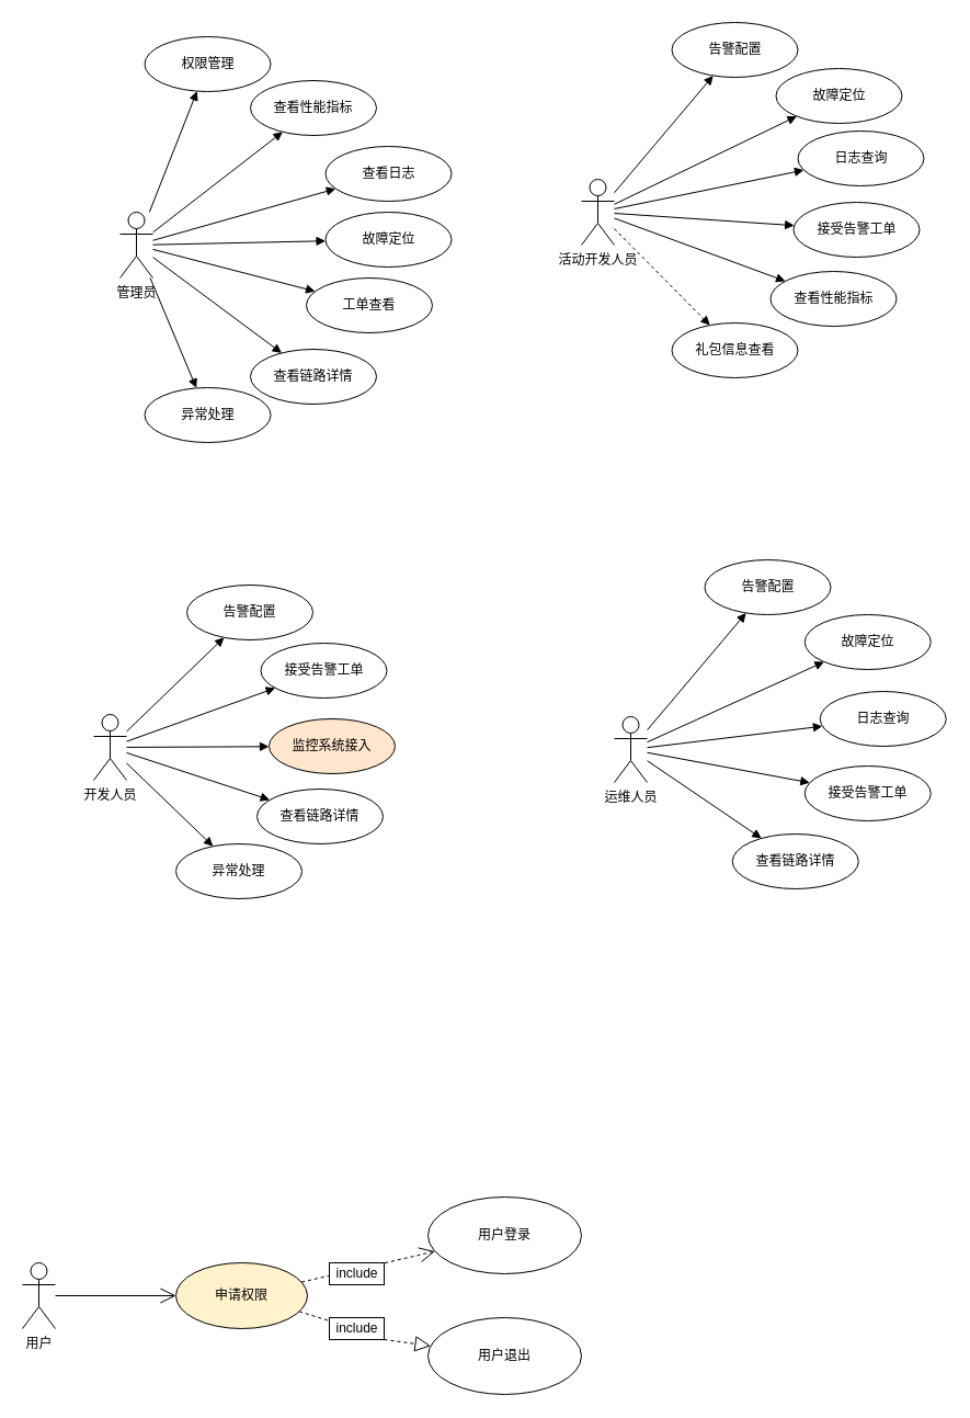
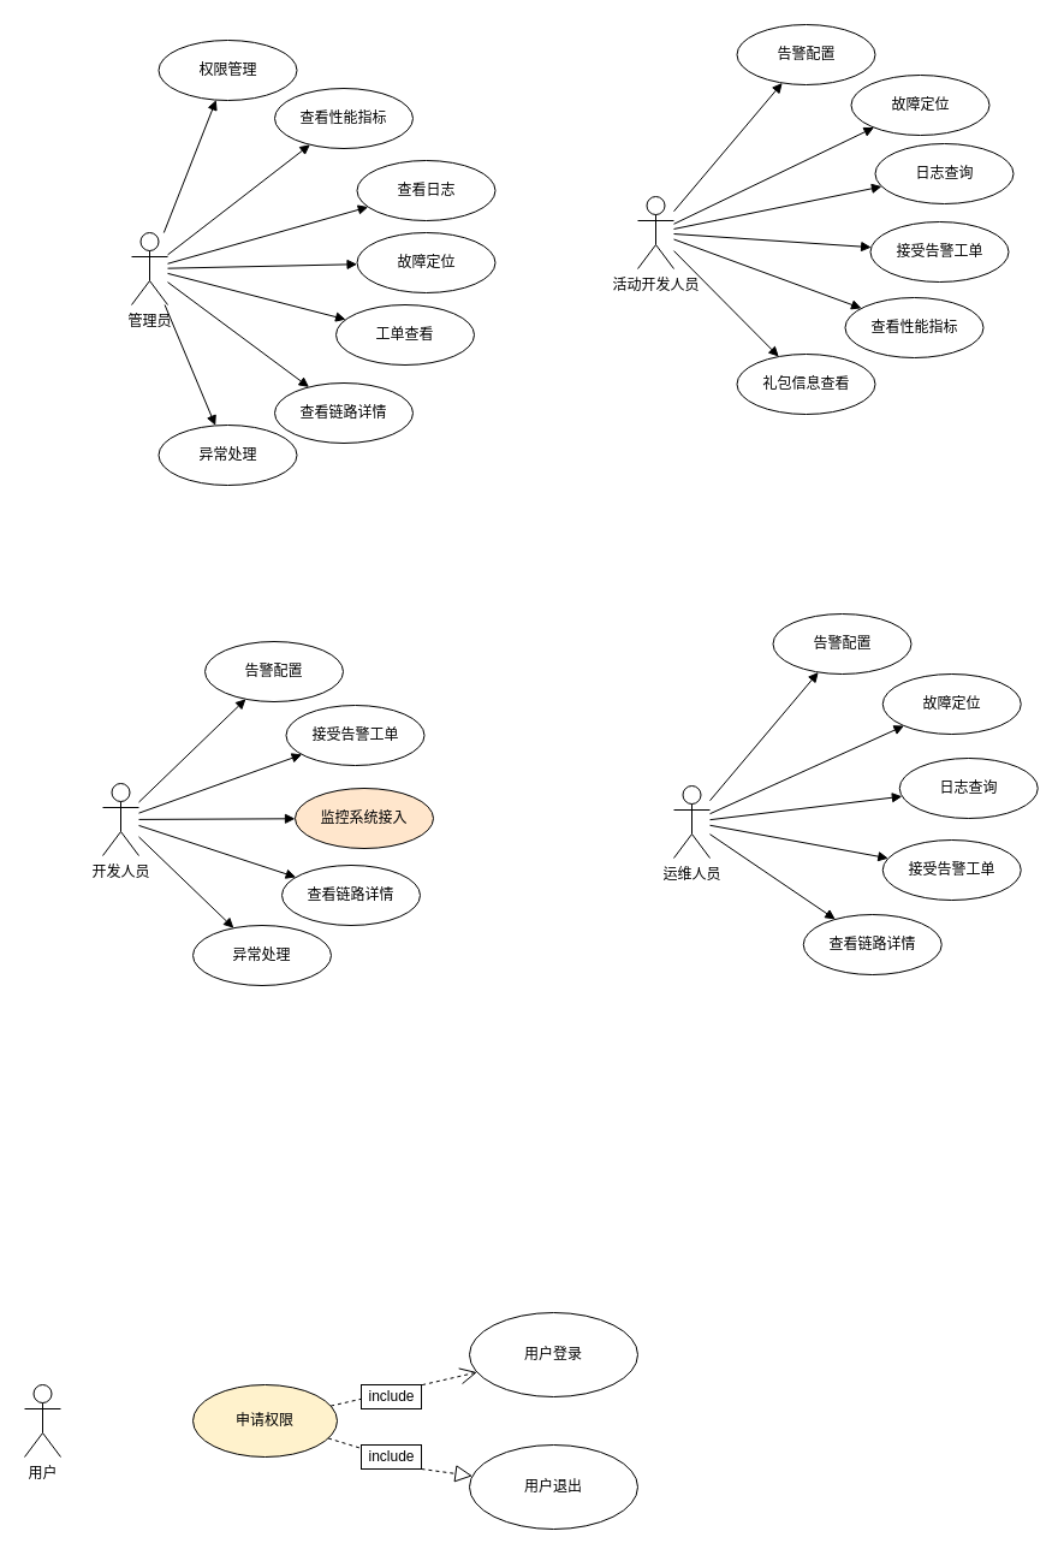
  <mxCell id="0" />
  <mxCell id="1" parent="0" />
  <mxCell id="2" value="管理员" style="shape=umlActor;verticalLabelPosition=bottom;verticalAlign=top;html=1;" parent="1" vertex="1"><mxGeometry x="109" y="193" width="30" height="60" as="geometry" /></mxCell>
  <mxCell id="3" value="&lt;div&gt;查看性能指标&lt;/div&gt;" style="ellipse;whiteSpace=wrap;html=1;" parent="1" vertex="1"><mxGeometry x="228" y="73" width="115" height="50" as="geometry" /></mxCell>
  <mxCell id="4" value="" style="html=1;verticalAlign=bottom;endArrow=block;rounded=0;" parent="1" source="2" target="3" edge="1"><mxGeometry width="80" relative="1" as="geometry"><mxPoint x="59" y="463" as="sourcePoint" /><mxPoint x="139" y="463" as="targetPoint" /></mxGeometry></mxCell>
  <mxCell id="5" value="" style="html=1;verticalAlign=bottom;endArrow=block;rounded=0;" parent="1" source="2" target="10" edge="1"><mxGeometry width="80" relative="1" as="geometry"><mxPoint x="59" y="463" as="sourcePoint" /><mxPoint x="139" y="463" as="targetPoint" /></mxGeometry></mxCell>
  <mxCell id="6" value="" style="html=1;verticalAlign=bottom;endArrow=block;rounded=0;" parent="1" source="2" target="12" edge="1"><mxGeometry width="80" relative="1" as="geometry"><mxPoint x="59" y="463" as="sourcePoint" /><mxPoint x="139" y="463" as="targetPoint" /></mxGeometry></mxCell>
  <mxCell id="7" value="" style="html=1;verticalAlign=bottom;endArrow=block;rounded=0;" parent="1" source="2" target="13" edge="1"><mxGeometry width="80" relative="1" as="geometry"><mxPoint x="59" y="463" as="sourcePoint" /><mxPoint x="139" y="463" as="targetPoint" /></mxGeometry></mxCell>
  <mxCell id="8" value="" style="html=1;verticalAlign=bottom;endArrow=block;rounded=0;" parent="1" source="2" target="11" edge="1"><mxGeometry width="80" relative="1" as="geometry"><mxPoint x="59" y="463" as="sourcePoint" /><mxPoint x="139" y="463" as="targetPoint" /></mxGeometry></mxCell>
  <mxCell id="9" style="edgeStyle=orthogonalEdgeStyle;rounded=0;orthogonalLoop=1;jettySize=auto;html=1;exitX=0.5;exitY=1;exitDx=0;exitDy=0;" parent="1" edge="1"><mxGeometry relative="1" as="geometry"><mxPoint x="621.5" y="268" as="sourcePoint" /><mxPoint x="621.5" y="268" as="targetPoint" /></mxGeometry></mxCell>
  <mxCell id="10" value="异常处理" style="ellipse;whiteSpace=wrap;html=1;" parent="1" vertex="1"><mxGeometry x="131.5" y="353" width="115" height="50" as="geometry" /></mxCell>
  <mxCell id="11" value="故障定位" style="ellipse;whiteSpace=wrap;html=1;" parent="1" vertex="1"><mxGeometry x="296.5" y="193" width="115" height="50" as="geometry" /></mxCell>
  <mxCell id="12" value="工单查看" style="ellipse;whiteSpace=wrap;html=1;" parent="1" vertex="1"><mxGeometry x="279" y="253" width="115" height="50" as="geometry" /></mxCell>
  <mxCell id="13" value="查看链路详情" style="ellipse;whiteSpace=wrap;html=1;" parent="1" vertex="1"><mxGeometry x="228" y="318" width="115" height="50" as="geometry" /></mxCell>
  <mxCell id="14" value="开发人员" style="shape=umlActor;verticalLabelPosition=bottom;verticalAlign=top;html=1;" parent="1" vertex="1"><mxGeometry x="85" y="651" width="30" height="60" as="geometry" /></mxCell>
  <mxCell id="15" value="" style="html=1;verticalAlign=bottom;endArrow=block;rounded=0;" parent="1" source="14" target="18" edge="1"><mxGeometry width="80" relative="1" as="geometry"><mxPoint x="35" y="906" as="sourcePoint" /><mxPoint x="115" y="906" as="targetPoint" /></mxGeometry></mxCell>
  <mxCell id="16" value="" style="html=1;verticalAlign=bottom;endArrow=block;rounded=0;" parent="1" source="14" target="20" edge="1"><mxGeometry width="80" relative="1" as="geometry"><mxPoint x="35" y="906" as="sourcePoint" /><mxPoint x="115" y="906" as="targetPoint" /></mxGeometry></mxCell>
  <mxCell id="17" value="" style="html=1;verticalAlign=bottom;endArrow=block;rounded=0;" parent="1" source="14" target="19" edge="1"><mxGeometry width="80" relative="1" as="geometry"><mxPoint x="35" y="906" as="sourcePoint" /><mxPoint x="115" y="906" as="targetPoint" /></mxGeometry></mxCell>
  <mxCell id="18" value="告警配置" style="ellipse;whiteSpace=wrap;html=1;" parent="1" vertex="1"><mxGeometry x="170" y="533" width="115" height="50" as="geometry" /></mxCell>
  <mxCell id="19" value="接受告警工单" style="ellipse;whiteSpace=wrap;html=1;" parent="1" vertex="1"><mxGeometry x="237.5" y="586" width="115" height="50" as="geometry" /></mxCell>
  <mxCell id="20" value="监控系统接入" style="ellipse;whiteSpace=wrap;html=1;fillColor=#ffe6cc;" parent="1" vertex="1"><mxGeometry x="245" y="655" width="115" height="50" as="geometry" /></mxCell>
  <mxCell id="21" value="活动开发人员" style="shape=umlActor;verticalLabelPosition=bottom;verticalAlign=top;html=1;" parent="1" vertex="1"><mxGeometry x="530" y="163" width="30" height="60" as="geometry" /></mxCell>
  <mxCell id="22" value="&lt;div&gt;故障定位&lt;/div&gt;" style="ellipse;whiteSpace=wrap;html=1;" parent="1" vertex="1"><mxGeometry x="707.5" y="62" width="115" height="50" as="geometry" /></mxCell>
  <mxCell id="23" value="" style="html=1;verticalAlign=bottom;endArrow=block;rounded=0;" parent="1" source="21" target="22" edge="1"><mxGeometry width="80" relative="1" as="geometry"><mxPoint x="480" y="433" as="sourcePoint" /><mxPoint x="560" y="433" as="targetPoint" /></mxGeometry></mxCell>
  <mxCell id="24" value="" style="html=1;verticalAlign=bottom;endArrow=block;rounded=0;" parent="1" source="21" target="28" edge="1"><mxGeometry width="80" relative="1" as="geometry"><mxPoint x="480" y="433" as="sourcePoint" /><mxPoint x="560" y="433" as="targetPoint" /></mxGeometry></mxCell>
  <mxCell id="25" value="" style="html=1;verticalAlign=bottom;endArrow=block;rounded=0;" parent="1" source="21" target="30" edge="1"><mxGeometry width="80" relative="1" as="geometry"><mxPoint x="480" y="433" as="sourcePoint" /><mxPoint x="560" y="433" as="targetPoint" /></mxGeometry></mxCell>
- <mxCell id="26" value="" style="html=1;verticalAlign=bottom;endArrow=block;rounded=0;dashed=1;" parent="1" source="21" target="31" edge="1"><mxGeometry width="80" relative="1" as="geometry"><mxPoint x="480" y="433" as="sourcePoint" /><mxPoint x="560" y="433" as="targetPoint" /></mxGeometry></mxCell>
+ <mxCell id="26" value="" style="html=1;verticalAlign=bottom;endArrow=block;rounded=0;" parent="1" source="21" target="31" edge="1"><mxGeometry width="80" relative="1" as="geometry"><mxPoint x="480" y="433" as="sourcePoint" /><mxPoint x="560" y="433" as="targetPoint" /></mxGeometry></mxCell>
  <mxCell id="27" value="" style="html=1;verticalAlign=bottom;endArrow=block;rounded=0;" parent="1" source="21" target="29" edge="1"><mxGeometry width="80" relative="1" as="geometry"><mxPoint x="480" y="433" as="sourcePoint" /><mxPoint x="560" y="433" as="targetPoint" /></mxGeometry></mxCell>
  <mxCell id="28" value="日志查询" style="ellipse;whiteSpace=wrap;html=1;" parent="1" vertex="1"><mxGeometry x="727.5" y="119" width="115" height="50" as="geometry" /></mxCell>
  <mxCell id="29" value="接受告警工单" style="ellipse;whiteSpace=wrap;html=1;" parent="1" vertex="1"><mxGeometry x="723.5" y="184" width="115" height="50" as="geometry" /></mxCell>
  <mxCell id="30" value="查看性能指标" style="ellipse;whiteSpace=wrap;html=1;" parent="1" vertex="1"><mxGeometry x="702.5" y="247" width="115" height="50" as="geometry" /></mxCell>
  <mxCell id="31" value="礼包信息查看" style="ellipse;whiteSpace=wrap;html=1;" parent="1" vertex="1"><mxGeometry x="612.5" y="294" width="115" height="50" as="geometry" /></mxCell>
  <mxCell id="32" value="&lt;div&gt;权限管理&lt;/div&gt;" style="ellipse;whiteSpace=wrap;html=1;" vertex="1" parent="1"><mxGeometry x="131.5" y="33" width="115" height="50" as="geometry" /></mxCell>
  <mxCell id="33" value="查看日志" style="ellipse;whiteSpace=wrap;html=1;" vertex="1" parent="1"><mxGeometry x="296.5" y="133" width="115" height="50" as="geometry" /></mxCell>
  <mxCell id="34" value="" style="html=1;verticalAlign=bottom;endArrow=block;rounded=0;" edge="1" parent="1" source="2" target="33"><mxGeometry width="80" relative="1" as="geometry"><mxPoint x="59" y="463" as="sourcePoint" /><mxPoint x="139" y="463" as="targetPoint" /></mxGeometry></mxCell>
  <mxCell id="35" value="" style="html=1;verticalAlign=bottom;endArrow=block;rounded=0;" edge="1" parent="1" source="2" target="32"><mxGeometry width="80" relative="1" as="geometry"><mxPoint x="59" y="463" as="sourcePoint" /><mxPoint x="139" y="463" as="targetPoint" /></mxGeometry></mxCell>
  <mxCell id="36" value="查看链路详情" style="ellipse;whiteSpace=wrap;html=1;" vertex="1" parent="1"><mxGeometry x="234" y="719" width="115" height="50" as="geometry" /></mxCell>
  <mxCell id="37" value="异常处理" style="ellipse;whiteSpace=wrap;html=1;" vertex="1" parent="1"><mxGeometry x="160" y="769" width="115" height="50" as="geometry" /></mxCell>
  <mxCell id="38" value="" style="html=1;verticalAlign=bottom;endArrow=block;rounded=0;" edge="1" parent="1" source="14" target="36"><mxGeometry width="80" relative="1" as="geometry"><mxPoint x="35" y="906" as="sourcePoint" /><mxPoint x="115" y="906" as="targetPoint" /></mxGeometry></mxCell>
  <mxCell id="39" value="" style="html=1;verticalAlign=bottom;endArrow=block;rounded=0;" edge="1" parent="1" source="14" target="37"><mxGeometry width="80" relative="1" as="geometry"><mxPoint x="35" y="906" as="sourcePoint" /><mxPoint x="115" y="906" as="targetPoint" /></mxGeometry></mxCell>
  <mxCell id="40" value="告警配置" style="ellipse;whiteSpace=wrap;html=1;" vertex="1" parent="1"><mxGeometry x="612.5" y="20" width="115" height="50" as="geometry" /></mxCell>
  <mxCell id="41" value="" style="html=1;verticalAlign=bottom;endArrow=block;rounded=0;" edge="1" parent="1" source="21" target="40"><mxGeometry width="80" relative="1" as="geometry"><mxPoint x="480" y="433" as="sourcePoint" /><mxPoint x="560" y="433" as="targetPoint" /></mxGeometry></mxCell>
  <mxCell id="42" value="运维人员" style="shape=umlActor;verticalLabelPosition=bottom;verticalAlign=top;html=1;" vertex="1" parent="1"><mxGeometry x="560" y="653" width="30" height="60" as="geometry" /></mxCell>
  <mxCell id="43" value="&lt;div&gt;故障定位&lt;/div&gt;" style="ellipse;whiteSpace=wrap;html=1;" vertex="1" parent="1"><mxGeometry x="733.75" y="560" width="115" height="50" as="geometry" /></mxCell>
  <mxCell id="44" value="" style="html=1;verticalAlign=bottom;endArrow=block;rounded=0;" edge="1" source="42" target="43" parent="1"><mxGeometry width="80" relative="1" as="geometry"><mxPoint x="510" y="923" as="sourcePoint" /><mxPoint x="590" y="923" as="targetPoint" /></mxGeometry></mxCell>
  <mxCell id="45" value="" style="html=1;verticalAlign=bottom;endArrow=block;rounded=0;" edge="1" source="42" target="48" parent="1"><mxGeometry width="80" relative="1" as="geometry"><mxPoint x="510" y="923" as="sourcePoint" /><mxPoint x="590" y="923" as="targetPoint" /></mxGeometry></mxCell>
  <mxCell id="46" value="" style="html=1;verticalAlign=bottom;endArrow=block;rounded=0;" edge="1" source="42" target="50" parent="1"><mxGeometry width="80" relative="1" as="geometry"><mxPoint x="510" y="923" as="sourcePoint" /><mxPoint x="590" y="923" as="targetPoint" /></mxGeometry></mxCell>
  <mxCell id="47" value="" style="html=1;verticalAlign=bottom;endArrow=block;rounded=0;" edge="1" source="42" target="49" parent="1"><mxGeometry width="80" relative="1" as="geometry"><mxPoint x="510" y="923" as="sourcePoint" /><mxPoint x="590" y="923" as="targetPoint" /></mxGeometry></mxCell>
  <mxCell id="48" value="日志查询" style="ellipse;whiteSpace=wrap;html=1;" vertex="1" parent="1"><mxGeometry x="747.75" y="630" width="115" height="50" as="geometry" /></mxCell>
  <mxCell id="49" value="接受告警工单" style="ellipse;whiteSpace=wrap;html=1;" vertex="1" parent="1"><mxGeometry x="733.75" y="698" width="115" height="50" as="geometry" /></mxCell>
  <mxCell id="50" value="查看链路详情" style="ellipse;whiteSpace=wrap;html=1;" vertex="1" parent="1"><mxGeometry x="667.75" y="760" width="115" height="50" as="geometry" /></mxCell>
  <mxCell id="51" value="告警配置" style="ellipse;whiteSpace=wrap;html=1;" vertex="1" parent="1"><mxGeometry x="642.5" y="510" width="115" height="50" as="geometry" /></mxCell>
  <mxCell id="52" value="" style="html=1;verticalAlign=bottom;endArrow=block;rounded=0;" edge="1" source="42" target="51" parent="1"><mxGeometry width="80" relative="1" as="geometry"><mxPoint x="510" y="923" as="sourcePoint" /><mxPoint x="590" y="923" as="targetPoint" /></mxGeometry></mxCell>
  <mxCell id="53" value="用户" style="shape=umlActor;verticalLabelPosition=bottom;verticalAlign=top;html=1;" vertex="1" parent="1"><mxGeometry x="20" y="1151" width="30" height="60" as="geometry" /></mxCell>
- <mxCell id="54" value="" style="endArrow=open;endFill=1;endSize=12;html=1;rounded=0;" edge="1" parent="1" source="53" target="55"><mxGeometry width="160" relative="1" as="geometry"><mxPoint x="120" y="1211" as="sourcePoint" /><mxPoint x="190" y="1181" as="targetPoint" /></mxGeometry></mxCell>
  <mxCell id="55" value="申请权限" style="ellipse;whiteSpace=wrap;html=1;fillColor=#fff2cc;" vertex="1" parent="1"><mxGeometry x="160" y="1151" width="120" height="60" as="geometry" /></mxCell>
  <mxCell id="56" value="" style="endArrow=open;dashed=1;endFill=0;endSize=12;html=1;rounded=0;" edge="1" parent="1" source="55" target="57"><mxGeometry width="160" relative="1" as="geometry"><mxPoint x="390" y="1181" as="sourcePoint" /><mxPoint x="380" y="1091" as="targetPoint" /></mxGeometry></mxCell>
  <mxCell id="57" value="用户登录" style="ellipse;whiteSpace=wrap;html=1;" vertex="1" parent="1"><mxGeometry x="390" y="1091" width="140" height="70" as="geometry" /></mxCell>
  <mxCell id="58" value="用户退出" style="ellipse;whiteSpace=wrap;html=1;" vertex="1" parent="1"><mxGeometry x="390" y="1201" width="140" height="70" as="geometry" /></mxCell>
  <mxCell id="59" value="" style="endArrow=block;dashed=1;endFill=0;endSize=12;html=1;rounded=0;startArrow=none;" edge="1" parent="1" source="60" target="58"><mxGeometry width="160" relative="1" as="geometry"><mxPoint x="271.146" y="1165.315" as="sourcePoint" /><mxPoint x="370.481" y="1134.422" as="targetPoint" /><Array as="points"><mxPoint x="350" y="1221" /></Array></mxGeometry></mxCell>
  <mxCell id="60" value="include" style="html=1;" vertex="1" parent="1"><mxGeometry x="300" y="1201" width="50" height="20" as="geometry" /></mxCell>
  <mxCell id="61" value="" style="endArrow=none;dashed=1;endFill=0;endSize=12;html=1;rounded=0;" edge="1" parent="1" source="55" target="60"><mxGeometry width="160" relative="1" as="geometry"><mxPoint x="271.099" y="1196.723" as="sourcePoint" /><mxPoint x="378.809" y="1229.002" as="targetPoint" /><Array as="points" /></mxGeometry></mxCell>
  <mxCell id="62" value="include" style="html=1;" vertex="1" parent="1"><mxGeometry x="300" y="1151" width="50" height="20" as="geometry" /></mxCell>
